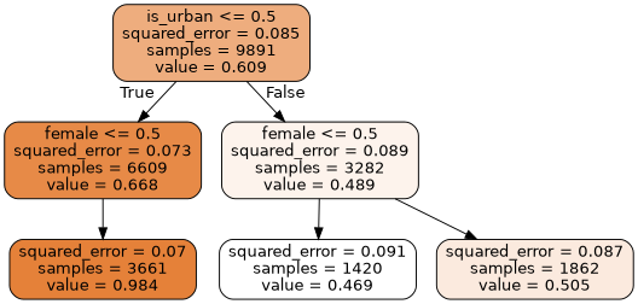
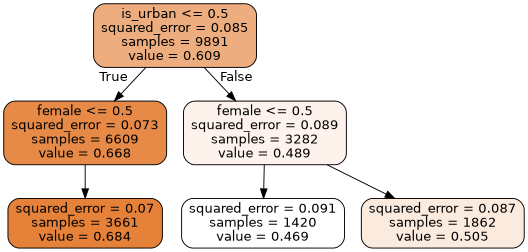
  digraph {
    node [color=black fontname=helvetica shape=box style="filled, rounded"]
    edge [fontname=helvetica]
    n1 [fillcolor="#eead7e" label="is_urban <= 0.5\nsquared_error = 0.085\nsamples = 9891\nvalue = 0.609"]
    n2 [fillcolor="#e78a47" label="female <= 0.5\nsquared_error = 0.073\nsamples = 6609\nvalue = 0.668"]
    n3 [fillcolor="#fdf3ec" label="female <= 0.5\nsquared_error = 0.089\nsamples = 3282\nvalue = 0.489"]
-   n4 [fillcolor="#e58139" label="squared_error = 0.07\nsamples = 3661\nvalue = 0.984"]
+   n4 [fillcolor="#e58139" label="squared_error = 0.07\nsamples = 3661\nvalue = 0.684"]
    n5 [fillcolor="#ffffff" label="squared_error = 0.091\nsamples = 1420\nvalue = 0.469"]
    n6 [fillcolor="#fbeade" label="squared_error = 0.087\nsamples = 1862\nvalue = 0.505"]
    n1 -> n2 [headlabel=True labelangle=45 labeldistance=2.5]
    n1 -> n3 [headlabel=False labelangle=-45 labeldistance=2.5]
    n2 -> n4
    n3 -> n5
    n3 -> n6
  }
